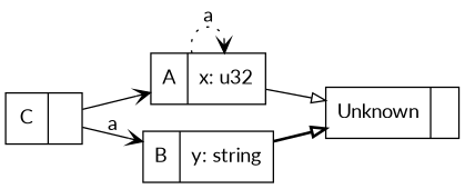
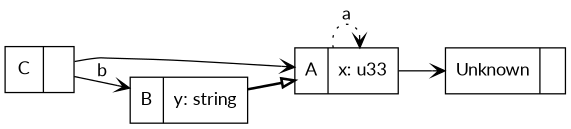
  digraph {
    fontname=Lato
    rankdir=LR
    node [fontname=Lato shape=record]
    edge [arrowhead=vee fontname=Lato style=solid]
    n1 [label="{ Unknown |  }"]
-   n2 [label="{ A | x: u32 }"]
+   n2 [label="{ A | x: u33 }"]
    n3 [label="{ B | y: string }"]
    n4 [label="{ C |  }"]
-   n2 -> n1 [arrowhead=onormal]
+   n2 -> n1
    n2 -> n2 [label=a style=dotted]
-   n3 -> n1 [arrowhead=onormal style=bold]
+   n3 -> n2 [arrowhead=onormal style=bold]
    n4 -> n2
-   n4 -> n3 [label=a]
+   n4 -> n3 [label=b]
  }
